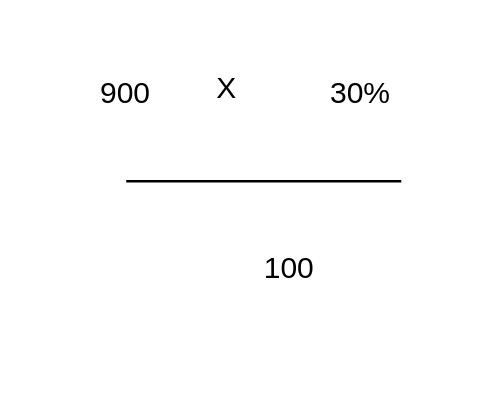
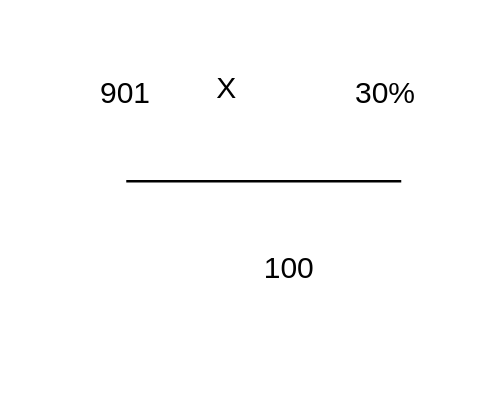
  <mxCell id="0" />
  <mxCell id="1" parent="0" />
  <mxCell id="2" value="" style="endArrow=none;html=1;rounded=0;" edge="1" parent="1"><mxGeometry width="50" height="50" relative="1" as="geometry"><mxPoint x="50" y="72" as="sourcePoint" /><mxPoint x="160" y="72" as="targetPoint" /></mxGeometry></mxCell>
- <mxCell id="3" value="900" style="text;html=1;align=center;verticalAlign=middle;whiteSpace=wrap;rounded=0;" vertex="1" parent="1"><mxGeometry x="20" y="22" width="60" height="30" as="geometry" /></mxCell>
- <mxCell id="4" value="30%" style="text;html=1;align=center;verticalAlign=middle;whiteSpace=wrap;rounded=0;" vertex="1" parent="1"><mxGeometry x="114" y="22" width="60" height="30" as="geometry" /></mxCell>
+ <mxCell id="3" value="901" style="text;html=1;align=center;verticalAlign=middle;whiteSpace=wrap;rounded=0;" vertex="1" parent="1"><mxGeometry x="20" y="22" width="60" height="30" as="geometry" /></mxCell>
+ <mxCell id="4" value="30%" style="text;html=1;align=center;verticalAlign=middle;whiteSpace=wrap;rounded=0;" vertex="1" parent="1"><mxGeometry x="124" y="22" width="60" height="30" as="geometry" /></mxCell>
  <mxCell id="5" value="X" style="text;html=1;align=center;verticalAlign=middle;resizable=0;points=[];autosize=1;strokeColor=none;fillColor=none;" vertex="1" parent="1"><mxGeometry x="75" y="20" width="30" height="30" as="geometry" /></mxCell>
  <mxCell id="6" value="&lt;p style=&quot;line-height: 280%;&quot;&gt;100&lt;/p&gt;" style="text;html=1;align=center;verticalAlign=middle;resizable=0;points=[];autosize=1;strokeColor=none;fillColor=none;" vertex="1" parent="1"><mxGeometry x="95" y="72" width="40" height="70" as="geometry" /></mxCell>
